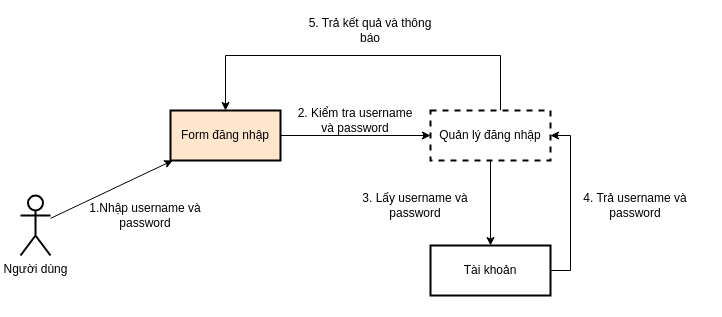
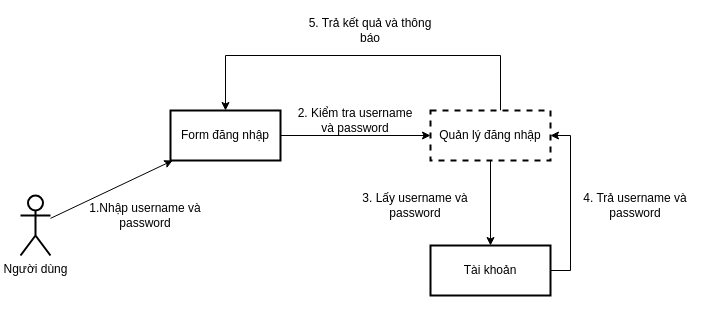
  <mxCell id="0" />
  <mxCell id="1" parent="0" />
  <mxCell id="2" value="Người dùng" style="shape=umlActor;verticalLabelPosition=bottom;verticalAlign=top;html=1;outlineConnect=0;strokeWidth=2;" vertex="1" parent="1"><mxGeometry x="20" y="195" width="30" height="60" as="geometry" /></mxCell>
  <mxCell id="3" value="" style="endArrow=classic;html=1;" edge="1" parent="1" source="2" target="5"><mxGeometry width="50" height="50" relative="1" as="geometry"><mxPoint x="300" y="215" as="sourcePoint" /><mxPoint x="150" y="145" as="targetPoint" /></mxGeometry></mxCell>
  <mxCell id="4" style="edgeStyle=orthogonalEdgeStyle;rounded=0;orthogonalLoop=1;jettySize=auto;html=1;" edge="1" parent="1" source="5" target="9"><mxGeometry relative="1" as="geometry" /></mxCell>
- <mxCell id="5" value="Form đăng nhập" style="rounded=0;whiteSpace=wrap;html=1;strokeWidth=2;fillColor=#ffe6cc;" vertex="1" parent="1"><mxGeometry x="170" y="110" width="110" height="50" as="geometry" /></mxCell>
+ <mxCell id="5" value="Form đăng nhập" style="rounded=0;whiteSpace=wrap;html=1;strokeWidth=2;" vertex="1" parent="1"><mxGeometry x="170" y="110" width="110" height="50" as="geometry" /></mxCell>
  <mxCell id="6" value="1.Nhập username và password" style="text;html=1;strokeColor=none;fillColor=none;align=center;verticalAlign=middle;whiteSpace=wrap;rounded=0;" vertex="1" parent="1"><mxGeometry x="80" y="205" width="130" height="20" as="geometry" /></mxCell>
  <mxCell id="7" style="edgeStyle=orthogonalEdgeStyle;rounded=0;orthogonalLoop=1;jettySize=auto;html=1;" edge="1" parent="1" source="9" target="12"><mxGeometry relative="1" as="geometry" /></mxCell>
  <mxCell id="8" style="edgeStyle=orthogonalEdgeStyle;rounded=0;orthogonalLoop=1;jettySize=auto;html=1;entryX=0.5;entryY=0;entryDx=0;entryDy=0;" edge="1" parent="1" source="9" target="5"><mxGeometry relative="1" as="geometry"><Array as="points"><mxPoint x="500" y="55" /><mxPoint x="225" y="55" /></Array></mxGeometry></mxCell>
  <mxCell id="9" value="Quản lý đăng nhập" style="rounded=0;whiteSpace=wrap;html=1;strokeWidth=2;fillColor=#ffffff;dashed=1;" vertex="1" parent="1"><mxGeometry x="430" y="110" width="120" height="50" as="geometry" /></mxCell>
  <mxCell id="10" value="2. Kiểm tra username và password" style="text;html=1;strokeColor=none;fillColor=none;align=center;verticalAlign=middle;whiteSpace=wrap;rounded=0;" vertex="1" parent="1"><mxGeometry x="290" y="110" width="130" height="20" as="geometry" /></mxCell>
  <mxCell id="11" style="edgeStyle=orthogonalEdgeStyle;rounded=0;orthogonalLoop=1;jettySize=auto;html=1;entryX=1;entryY=0.5;entryDx=0;entryDy=0;" edge="1" parent="1" source="12" target="9"><mxGeometry relative="1" as="geometry"><Array as="points"><mxPoint x="570" y="270" /><mxPoint x="570" y="135" /></Array></mxGeometry></mxCell>
  <mxCell id="12" value="Tài khoản" style="rounded=0;whiteSpace=wrap;html=1;strokeWidth=2;fillColor=#ffffff;" vertex="1" parent="1"><mxGeometry x="430" y="245" width="120" height="50" as="geometry" /></mxCell>
  <mxCell id="13" value="3. Lấy username và password" style="text;html=1;strokeColor=none;fillColor=none;align=center;verticalAlign=middle;whiteSpace=wrap;rounded=0;" vertex="1" parent="1"><mxGeometry x="350" y="195" width="130" height="20" as="geometry" /></mxCell>
  <mxCell id="14" value="4. Trả username và password" style="text;html=1;strokeColor=none;fillColor=none;align=center;verticalAlign=middle;whiteSpace=wrap;rounded=0;" vertex="1" parent="1"><mxGeometry x="570" y="195" width="130" height="20" as="geometry" /></mxCell>
  <mxCell id="15" value="5. Trả kết quả và thông báo" style="text;html=1;strokeColor=none;fillColor=none;align=center;verticalAlign=middle;whiteSpace=wrap;rounded=0;" vertex="1" parent="1"><mxGeometry x="305" y="20" width="130" height="20" as="geometry" /></mxCell>
